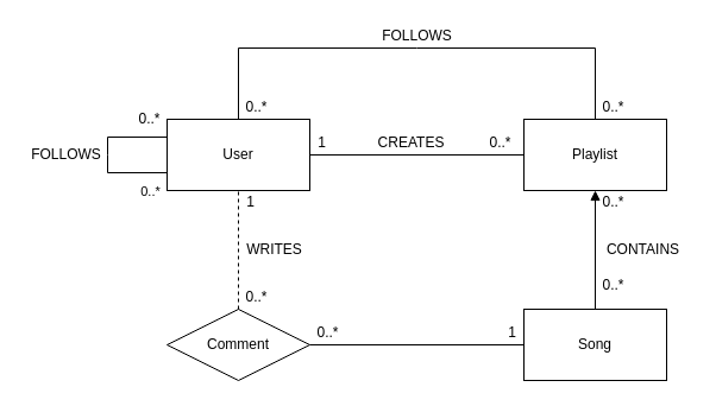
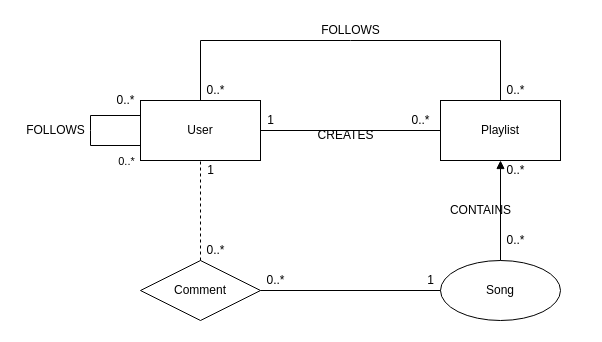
  <mxCell id="0" />
  <mxCell id="1" parent="0" />
  <mxCell id="2" value="User" style="rounded=0;whiteSpace=wrap;html=1;" vertex="1" parent="1"><mxGeometry x="140" y="100" width="120" height="60" as="geometry" /></mxCell>
  <mxCell id="3" value="Playlist" style="rounded=0;whiteSpace=wrap;html=1;" vertex="1" parent="1"><mxGeometry x="440" y="100" width="120" height="60" as="geometry" /></mxCell>
  <mxCell id="4" value="Comment" style="rhombus;whiteSpace=wrap;html=1;" vertex="1" parent="1"><mxGeometry x="140" y="260" width="120" height="60" as="geometry" /></mxCell>
- <mxCell id="5" value="Song" style="rounded=0;whiteSpace=wrap;html=1;" vertex="1" parent="1"><mxGeometry x="440" y="260" width="120" height="60" as="geometry" /></mxCell>
+ <mxCell id="5" value="Song" style="ellipse;whiteSpace=wrap;html=1;" vertex="1" parent="1"><mxGeometry x="440" y="260" width="120" height="60" as="geometry" /></mxCell>
  <mxCell id="6" value="FOLLOWS" style="text;html=1;align=center;verticalAlign=middle;resizable=0;points=[];autosize=1;strokeColor=none;fillColor=none;" vertex="1" parent="1"><mxGeometry x="315" y="20" width="70" height="20" as="geometry" /></mxCell>
  <mxCell id="7" value="1" style="text;html=1;align=center;verticalAlign=middle;resizable=0;points=[];autosize=1;strokeColor=none;fillColor=none;" vertex="1" parent="1"><mxGeometry x="260" y="110" width="20" height="20" as="geometry" /></mxCell>
  <mxCell id="8" value="0..*" style="text;html=1;align=center;verticalAlign=middle;resizable=0;points=[];autosize=1;strokeColor=none;fillColor=none;" vertex="1" parent="1"><mxGeometry x="405" y="110" width="30" height="20" as="geometry" /></mxCell>
- <mxCell id="9" value="CONTAINS" style="text;html=1;align=center;verticalAlign=middle;resizable=0;points=[];autosize=1;strokeColor=none;fillColor=none;" vertex="1" parent="1"><mxGeometry x="500" y="200" width="80" height="20" as="geometry" /></mxCell>
+ <mxCell id="9" value="CONTAINS" style="text;html=1;align=center;verticalAlign=middle;resizable=0;points=[];autosize=1;strokeColor=none;fillColor=none;" vertex="1" parent="1"><mxGeometry x="440" y="200" width="80" height="20" as="geometry" /></mxCell>
  <mxCell id="10" value="0..*" style="text;html=1;align=center;verticalAlign=middle;resizable=0;points=[];autosize=1;strokeColor=none;fillColor=none;" vertex="1" parent="1"><mxGeometry x="500" y="160" width="30" height="20" as="geometry" /></mxCell>
  <mxCell id="11" value="0..*" style="text;html=1;align=center;verticalAlign=middle;resizable=0;points=[];autosize=1;strokeColor=none;fillColor=none;" vertex="1" parent="1"><mxGeometry x="500" y="230" width="30" height="20" as="geometry" /></mxCell>
  <mxCell id="12" value="0..*" style="text;html=1;align=center;verticalAlign=middle;resizable=0;points=[];autosize=1;strokeColor=none;fillColor=none;" vertex="1" parent="1"><mxGeometry x="260" y="270" width="30" height="20" as="geometry" /></mxCell>
  <mxCell id="13" value="1" style="text;html=1;align=center;verticalAlign=middle;resizable=0;points=[];autosize=1;strokeColor=none;fillColor=none;" vertex="1" parent="1"><mxGeometry x="420" y="270" width="20" height="20" as="geometry" /></mxCell>
- <mxCell id="14" value="WRITES" style="text;html=1;align=center;verticalAlign=middle;resizable=0;points=[];autosize=1;strokeColor=none;fillColor=none;" vertex="1" parent="1"><mxGeometry x="200" y="200" width="60" height="20" as="geometry" /></mxCell>
  <mxCell id="15" value="1" style="text;html=1;align=center;verticalAlign=middle;resizable=0;points=[];autosize=1;strokeColor=none;fillColor=none;" vertex="1" parent="1"><mxGeometry x="200" y="160" width="20" height="20" as="geometry" /></mxCell>
  <mxCell id="16" value="0..*" style="text;html=1;align=center;verticalAlign=middle;resizable=0;points=[];autosize=1;strokeColor=none;fillColor=none;" vertex="1" parent="1"><mxGeometry x="200" y="240" width="30" height="20" as="geometry" /></mxCell>
  <mxCell id="17" value="" style="endArrow=none;html=1;rounded=0;entryX=0.5;entryY=0;entryDx=0;entryDy=0;exitX=0.5;exitY=0;exitDx=0;exitDy=0;" edge="1" parent="1" source="2" target="3"><mxGeometry width="50" height="50" relative="1" as="geometry"><mxPoint x="370" y="350" as="sourcePoint" /><mxPoint x="420" y="300" as="targetPoint" /><Array as="points"><mxPoint x="200" y="40" /><mxPoint x="350" y="40" /><mxPoint x="500" y="40" /></Array></mxGeometry></mxCell>
  <mxCell id="18" value="" style="endArrow=block;html=1;rounded=0;entryX=0.5;entryY=1;entryDx=0;entryDy=0;exitX=0.5;exitY=0;exitDx=0;exitDy=0;" edge="1" parent="1" source="5" target="3"><mxGeometry width="50" height="50" relative="1" as="geometry"><mxPoint x="370" y="350" as="sourcePoint" /><mxPoint x="420" y="300" as="targetPoint" /></mxGeometry></mxCell>
  <mxCell id="19" value="" style="endArrow=none;html=1;rounded=0;exitX=1;exitY=0.5;exitDx=0;exitDy=0;entryX=0;entryY=0.5;entryDx=0;entryDy=0;" edge="1" parent="1" source="4" target="5"><mxGeometry width="50" height="50" relative="1" as="geometry"><mxPoint x="370" y="350" as="sourcePoint" /><mxPoint x="420" y="300" as="targetPoint" /></mxGeometry></mxCell>
  <mxCell id="20" value="" style="endArrow=none;html=1;rounded=0;entryX=0.5;entryY=1;entryDx=0;entryDy=0;exitX=0.5;exitY=0;exitDx=0;exitDy=0;dashed=1;" edge="1" parent="1" source="4" target="2"><mxGeometry width="50" height="50" relative="1" as="geometry"><mxPoint x="370" y="350" as="sourcePoint" /><mxPoint x="420" y="300" as="targetPoint" /></mxGeometry></mxCell>
  <mxCell id="21" value="" style="endArrow=none;html=1;rounded=0;exitX=1;exitY=0.5;exitDx=0;exitDy=0;entryX=0;entryY=0.5;entryDx=0;entryDy=0;" edge="1" parent="1" source="2" target="3"><mxGeometry width="50" height="50" relative="1" as="geometry"><mxPoint x="370" y="350" as="sourcePoint" /><mxPoint x="420" y="300" as="targetPoint" /></mxGeometry></mxCell>
- <mxCell id="22" value="CREATES" style="text;html=1;align=center;verticalAlign=middle;resizable=0;points=[];autosize=1;strokeColor=none;fillColor=none;" vertex="1" parent="1"><mxGeometry x="310" y="110" width="70" height="20" as="geometry" /></mxCell>
+ <mxCell id="22" value="CREATES" style="text;html=1;align=center;verticalAlign=middle;resizable=0;points=[];autosize=1;strokeColor=none;fillColor=none;" vertex="1" parent="1"><mxGeometry x="310" y="125" width="70" height="20" as="geometry" /></mxCell>
  <mxCell id="23" value="" style="endArrow=none;html=1;rounded=0;entryX=0;entryY=0.75;entryDx=0;entryDy=0;exitX=0;exitY=0.25;exitDx=0;exitDy=0;" edge="1" parent="1" source="2" target="2"><mxGeometry width="50" height="50" relative="1" as="geometry"><mxPoint x="50" y="145" as="sourcePoint" /><mxPoint x="420" y="160" as="targetPoint" /><Array as="points"><mxPoint x="90" y="115" /><mxPoint x="90" y="130" /><mxPoint x="90" y="145" /></Array></mxGeometry></mxCell>
  <mxCell id="24" value="0..*" style="edgeLabel;html=1;align=center;verticalAlign=middle;resizable=0;points=[];" vertex="1" connectable="0" parent="23"><mxGeometry x="-0.708" y="-2" relative="1" as="geometry"><mxPoint x="4" y="47" as="offset" /></mxGeometry></mxCell>
  <mxCell id="25" value="FOLLOWS" style="text;html=1;align=center;verticalAlign=middle;resizable=0;points=[];autosize=1;strokeColor=none;fillColor=none;" vertex="1" parent="1"><mxGeometry x="20" y="120" width="70" height="20" as="geometry" /></mxCell>
  <mxCell id="26" value="0..*" style="text;html=1;align=center;verticalAlign=middle;resizable=0;points=[];autosize=1;strokeColor=none;fillColor=none;" vertex="1" parent="1"><mxGeometry x="110" y="90" width="30" height="20" as="geometry" /></mxCell>
  <mxCell id="27" value="0..*" style="text;html=1;align=center;verticalAlign=middle;resizable=0;points=[];autosize=1;strokeColor=none;fillColor=none;" vertex="1" parent="1"><mxGeometry x="500" y="80" width="30" height="20" as="geometry" /></mxCell>
  <mxCell id="28" value="0..*" style="text;html=1;align=center;verticalAlign=middle;resizable=0;points=[];autosize=1;strokeColor=none;fillColor=none;" vertex="1" parent="1"><mxGeometry x="200" y="80" width="30" height="20" as="geometry" /></mxCell>
